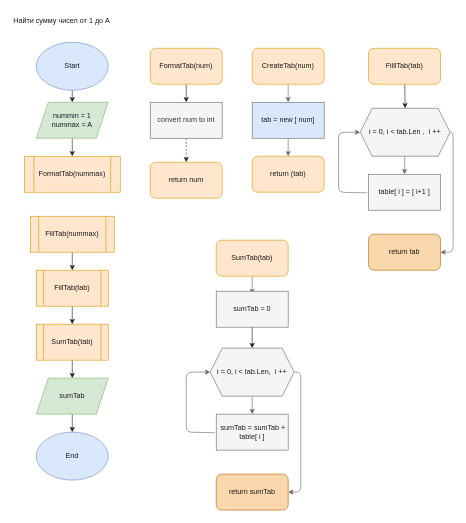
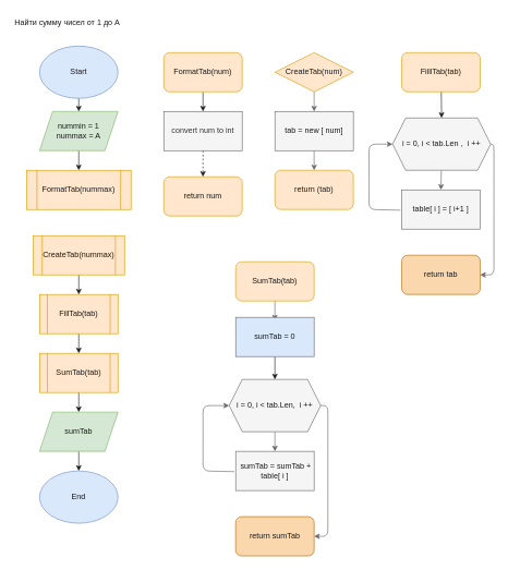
  <mxCell id="0" />
  <mxCell id="1" parent="0" />
  <mxCell id="2" value="Найти сумму чисел от 1 до А" style="text;whiteSpace=wrap;fontColor=#1A1A1A;" vertex="1" parent="1"><mxGeometry x="20" y="20" width="270" height="50" as="geometry" /></mxCell>
  <mxCell id="3" style="edgeStyle=none;html=1;fontColor=#1A1A1A;strokeColor=#1A1A1A;" edge="1" parent="1" source="4"><mxGeometry relative="1" as="geometry"><mxPoint x="120" y="170" as="targetPoint" /></mxGeometry></mxCell>
  <mxCell id="4" value="&lt;font color=&quot;#1a1a1a&quot;&gt;Start&lt;/font&gt;" style="ellipse;whiteSpace=wrap;html=1;fillColor=#dae8fc;strokeColor=#6c8ebf;" vertex="1" parent="1"><mxGeometry x="60" y="70" width="120" height="80" as="geometry" /></mxCell>
  <mxCell id="5" style="edgeStyle=none;html=1;entryX=0.5;entryY=0;entryDx=0;entryDy=0;fontColor=#1A1A1A;strokeColor=#1A1A1A;" edge="1" parent="1" source="6"><mxGeometry relative="1" as="geometry"><mxPoint x="120" y="260" as="targetPoint" /></mxGeometry></mxCell>
  <mxCell id="6" value="&lt;font color=&quot;#1a1a1a&quot;&gt;nummin = 1&lt;br&gt;nummax = A&lt;br&gt;&lt;/font&gt;" style="shape=parallelogram;perimeter=parallelogramPerimeter;whiteSpace=wrap;html=1;fixedSize=1;fillColor=#d5e8d4;strokeColor=#82b366;" vertex="1" parent="1"><mxGeometry x="60" y="170" width="120" height="60" as="geometry" /></mxCell>
  <mxCell id="7" value="&lt;font color=&quot;#1a1a1a&quot;&gt;FormatTab(nummax)&lt;/font&gt;" style="shape=process;whiteSpace=wrap;html=1;backgroundOutline=1;fillColor=#ffe6cc;strokeColor=#d79b00;" vertex="1" parent="1"><mxGeometry x="40" y="260" width="160" height="60" as="geometry" /></mxCell>
  <mxCell id="8" value="" style="edgeStyle=none;html=1;fontColor=#1A1A1A;strokeColor=#1A1A1A;" edge="1" parent="1" source="9"><mxGeometry relative="1" as="geometry"><mxPoint x="120" y="630" as="targetPoint" /></mxGeometry></mxCell>
  <mxCell id="9" value="&lt;font color=&quot;#1a1a1a&quot;&gt;SumTab(tab)&lt;/font&gt;" style="shape=process;whiteSpace=wrap;html=1;backgroundOutline=1;fillColor=#ffe6cc;strokeColor=#d79b00;" vertex="1" parent="1"><mxGeometry x="60" y="540" width="120" height="60" as="geometry" /></mxCell>
  <mxCell id="10" style="edgeStyle=none;html=1;exitX=0.5;exitY=1;exitDx=0;exitDy=0;fontColor=#1A1A1A;strokeColor=#1A1A1A;" edge="1" parent="1"><mxGeometry relative="1" as="geometry"><mxPoint x="120" y="720" as="targetPoint" /><mxPoint x="120" y="690" as="sourcePoint" /></mxGeometry></mxCell>
  <mxCell id="11" value="&lt;font color=&quot;#1a1a1a&quot;&gt;End&lt;/font&gt;" style="ellipse;whiteSpace=wrap;html=1;fillColor=#dae8fc;strokeColor=#6c8ebf;" vertex="1" parent="1"><mxGeometry x="60" y="720" width="120" height="80" as="geometry" /></mxCell>
  <mxCell id="12" value="" style="edgeStyle=none;html=1;fontColor=#1A1A1A;strokeColor=#1A1A1A;" edge="1" parent="1" source="13"><mxGeometry relative="1" as="geometry"><mxPoint x="120" y="450" as="targetPoint" /></mxGeometry></mxCell>
- <mxCell id="13" value="&lt;font color=&quot;#1a1a1a&quot;&gt;FillTab(nummax)&lt;/font&gt;" style="shape=process;whiteSpace=wrap;html=1;backgroundOutline=1;fillColor=#ffe6cc;strokeColor=#d79b00;" vertex="1" parent="1"><mxGeometry x="50" y="360" width="140" height="60" as="geometry" /></mxCell>
+ <mxCell id="13" value="&lt;font color=&quot;#1a1a1a&quot;&gt;CreateTab(nummax)&lt;/font&gt;" style="shape=process;whiteSpace=wrap;html=1;backgroundOutline=1;fillColor=#ffe6cc;strokeColor=#d79b00;" vertex="1" parent="1"><mxGeometry x="50" y="360" width="140" height="60" as="geometry" /></mxCell>
  <mxCell id="14" style="edgeStyle=none;html=1;entryX=0.5;entryY=0;entryDx=0;entryDy=0;fontColor=#1A1A1A;strokeColor=#1A1A1A;" edge="1" parent="1" source="15" target="9"><mxGeometry relative="1" as="geometry" /></mxCell>
  <mxCell id="15" value="&lt;font color=&quot;#1a1a1a&quot;&gt;FillTab(tab)&lt;/font&gt;" style="shape=process;whiteSpace=wrap;html=1;backgroundOutline=1;fillColor=#ffe6cc;strokeColor=#d79b00;" vertex="1" parent="1"><mxGeometry x="60" y="450" width="120" height="60" as="geometry" /></mxCell>
  <mxCell id="16" style="edgeStyle=none;html=1;exitX=0.5;exitY=1;exitDx=0;exitDy=0;fontColor=#1A1A1A;strokeColor=#1A1A1A;" edge="1" parent="1" source="17"><mxGeometry relative="1" as="geometry"><mxPoint x="310" y="170" as="targetPoint" /></mxGeometry></mxCell>
  <mxCell id="17" value="&lt;span style=&quot;color: rgb(26 , 26 , 26)&quot;&gt;FormatTab(num)&lt;/span&gt;" style="rounded=1;whiteSpace=wrap;html=1;fillColor=#ffe6cc;strokeColor=#d79b00;" vertex="1" parent="1"><mxGeometry x="250" y="80" width="120" height="60" as="geometry" /></mxCell>
  <mxCell id="18" style="edgeStyle=none;html=1;entryX=0.5;entryY=0;entryDx=0;entryDy=0;fontColor=#1A1A1A;strokeColor=#1A1A1A;dashed=1;" edge="1" parent="1" source="19" target="20"><mxGeometry relative="1" as="geometry" /></mxCell>
  <mxCell id="19" value="convert num to int" style="rounded=0;whiteSpace=wrap;html=1;fontColor=#333333;fillColor=#f5f5f5;strokeColor=#666666;" vertex="1" parent="1"><mxGeometry x="250" y="170" width="120" height="60" as="geometry" /></mxCell>
  <mxCell id="20" value="&lt;span style=&quot;color: rgb(26 , 26 , 26)&quot;&gt;return num&lt;/span&gt;" style="rounded=1;whiteSpace=wrap;html=1;fillColor=#ffe6cc;strokeColor=#d79b00;" vertex="1" parent="1"><mxGeometry x="250" y="270" width="120" height="60" as="geometry" /></mxCell>
  <mxCell id="21" style="edgeStyle=none;html=1;fontColor=#FFFFFF;fillColor=#f5f5f5;strokeColor=#666666;" edge="1" parent="1" source="22"><mxGeometry relative="1" as="geometry"><mxPoint x="480" y="170" as="targetPoint" /></mxGeometry></mxCell>
- <mxCell id="22" value="&lt;font color=&quot;#1a1a1a&quot;&gt;CreateTab(num)&lt;/font&gt;" style="rounded=1;whiteSpace=wrap;html=1;fillColor=#ffe6cc;strokeColor=#d79b00;" vertex="1" parent="1"><mxGeometry x="420" y="80" width="120" height="60" as="geometry" /></mxCell>
+ <mxCell id="22" value="&lt;font color=&quot;#1a1a1a&quot;&gt;CreateTab(num)&lt;/font&gt;" style="rhombus;whiteSpace=wrap;html=1;fillColor=#ffe6cc;strokeColor=#d79b00;" vertex="1" parent="1"><mxGeometry x="420" y="80" width="120" height="60" as="geometry" /></mxCell>
  <mxCell id="23" style="edgeStyle=none;html=1;entryX=0.5;entryY=0;entryDx=0;entryDy=0;fontColor=#1A1A1A;fillColor=#f5f5f5;strokeColor=#666666;" edge="1" parent="1" source="24"><mxGeometry relative="1" as="geometry"><mxPoint x="480" y="260" as="targetPoint" /></mxGeometry></mxCell>
- <mxCell id="24" value="tab = new [ num]" style="rounded=0;whiteSpace=wrap;html=1;fillColor=#dae8fc;fontColor=#1A1A1A;strokeColor=#666666;" vertex="1" parent="1"><mxGeometry x="420" y="170" width="120" height="60" as="geometry" /></mxCell>
+ <mxCell id="24" value="tab = new [ num]" style="rounded=0;whiteSpace=wrap;html=1;fillColor=#f5f5f5;fontColor=#1A1A1A;strokeColor=#666666;" vertex="1" parent="1"><mxGeometry x="420" y="170" width="120" height="60" as="geometry" /></mxCell>
  <mxCell id="25" value="&lt;font color=&quot;#1a1a1a&quot;&gt;return (tab)&lt;/font&gt;" style="rounded=1;whiteSpace=wrap;html=1;fillColor=#ffe6cc;strokeColor=#d79b00;" vertex="1" parent="1"><mxGeometry x="420" y="260" width="120" height="60" as="geometry" /></mxCell>
  <mxCell id="26" style="edgeStyle=none;html=1;entryX=0.5;entryY=0;entryDx=0;entryDy=0;fontColor=#1A1A1A;strokeColor=#1A1A1A;" edge="1" parent="1" source="27" target="30"><mxGeometry relative="1" as="geometry" /></mxCell>
  <mxCell id="27" value="&lt;font color=&quot;#1a1a1a&quot;&gt;FilllTab(tab)&lt;/font&gt;" style="rounded=1;whiteSpace=wrap;html=1;fillColor=#ffe6cc;strokeColor=#d79b00;" vertex="1" parent="1"><mxGeometry x="614" y="80" width="120" height="60" as="geometry" /></mxCell>
  <mxCell id="28" style="edgeStyle=none;html=1;fontColor=#1A1A1A;fillColor=#f5f5f5;strokeColor=#666666;" edge="1" parent="1" source="30"><mxGeometry relative="1" as="geometry"><mxPoint x="674" y="290" as="targetPoint" /></mxGeometry></mxCell>
  <mxCell id="29" style="edgeStyle=none;html=1;fontColor=#1A1A1A;entryX=1;entryY=0.5;entryDx=0;entryDy=0;exitX=1;exitY=0.5;exitDx=0;exitDy=0;fillColor=#f5f5f5;strokeColor=#666666;" edge="1" parent="1" source="30" target="33"><mxGeometry relative="1" as="geometry"><mxPoint x="774" y="220" as="targetPoint" /><mxPoint x="755" y="220" as="sourcePoint" /><Array as="points"><mxPoint x="755" y="220" /><mxPoint x="755" y="320" /><mxPoint x="755" y="420" /></Array></mxGeometry></mxCell>
  <mxCell id="30" value="i = 0, i &amp;lt; tab.Len ,&amp;nbsp; i ++" style="shape=hexagon;perimeter=hexagonPerimeter2;whiteSpace=wrap;html=1;fixedSize=1;fontColor=#1A1A1A;fillColor=#f5f5f5;strokeColor=#666666;" vertex="1" parent="1"><mxGeometry x="600" y="180" width="150" height="80" as="geometry" /></mxCell>
  <mxCell id="31" style="edgeStyle=none;html=1;entryX=0;entryY=0.5;entryDx=0;entryDy=0;fontColor=#1A1A1A;exitX=-0.017;exitY=0.388;exitDx=0;exitDy=0;exitPerimeter=0;fillColor=#f5f5f5;strokeColor=#666666;" edge="1" parent="1" target="30"><mxGeometry relative="1" as="geometry"><mxPoint x="611.96" y="321.04" as="sourcePoint" /><Array as="points"><mxPoint x="564" y="320" /><mxPoint x="564" y="280" /><mxPoint x="564" y="220" /></Array></mxGeometry></mxCell>
  <mxCell id="32" value="table[ i ] = [ i+1 ]" style="rounded=0;whiteSpace=wrap;html=1;fontColor=#1A1A1A;fillColor=#f5f5f5;strokeColor=#666666;" vertex="1" parent="1"><mxGeometry x="614" y="290" width="120" height="60" as="geometry" /></mxCell>
  <mxCell id="33" value="&lt;font color=&quot;#1a1a1a&quot;&gt;return tab&lt;/font&gt;&lt;span style=&quot;color: rgba(0 , 0 , 0 , 0) ; font-family: monospace ; font-size: 0px&quot;&gt;%3CmxGraphModel%3E%3Croot%3E%3CmxCell%20id%3D%220%22%2F%3E%3CmxCell%20id%3D%221%22%20parent%3D%220%22%2F%3E%3CmxCell%20id%3D%222%22%20style%3D%22edgeStyle%3Dnone%3Bhtml%3D1%3BfontColor%3D%23FFFFFF%3BfillColor%3D%23f5f5f5%3BstrokeColor%3D%23666666%3B%22%20edge%3D%221%22%20source%3D%223%22%20parent%3D%221%22%3E%3CmxGeometry%20relative%3D%221%22%20as%3D%22geometry%22%3E%3CmxPoint%20x%3D%22700%22%20y%3D%22160%22%20as%3D%22targetPoint%22%2F%3E%3C%2FmxGeometry%3E%3C%2FmxCell%3E%3CmxCell%20id%3D%223%22%20value%3D%22%26lt%3Bfont%20color%3D%26quot%3B%231a1a1a%26quot%3B%26gt%3BAddTable(table)%26lt%3B%2Ffont%26gt%3B%22%20style%3D%22rounded%3D1%3BwhiteSpace%3Dwrap%3Bhtml%3D1%3BfillColor%3D%23ffe6cc%3BstrokeColor%3D%23d79b00%3B%22%20vertex%3D%221%22%20parent%3D%221%22%3E%3CmxGeometry%20x%3D%22640%22%20y%3D%2270%22%20width%3D%22120%22%20height%3D%2260%22%20as%3D%22geometry%22%2F%3E%3C%2FmxCell%3E%3CmxCell%20id%3D%224%22%20style%3D%22edgeStyle%3Dnone%3Bhtml%3D1%3BfontColor%3D%231A1A1A%3BfillColor%3D%23f5f5f5%3BstrokeColor%3D%23666666%3B%22%20edge%3D%221%22%20source%3D%226%22%20parent%3D%221%22%3E%3CmxGeometry%20relative%3D%221%22%20as%3D%22geometry%22%3E%3CmxPoint%20x%3D%22700%22%20y%3D%22270%22%20as%3D%22targetPoint%22%2F%3E%3C%2FmxGeometry%3E%3C%2FmxCell%3E%3CmxCell%20id%3D%225%22%20style%3D%22edgeStyle%3Dnone%3Bhtml%3D1%3BfontColor%3D%231A1A1A%3BentryX%3D1%3BentryY%3D0.5%3BentryDx%3D0%3BentryDy%3D0%3BexitX%3D1%3BexitY%3D0.5%3BexitDx%3D0%3BexitDy%3D0%3BfillColor%3D%23f5f5f5%3BstrokeColor%3D%23666666%3B%22%20edge%3D%221%22%20source%3D%226%22%20target%3D%229%22%20parent%3D%221%22%3E%3CmxGeometry%20relative%3D%221%22%20as%3D%22geometry%22%3E%3CmxPoint%20x%3D%22800%22%20y%3D%22200%22%20as%3D%22targetPoint%22%2F%3E%3CmxPoint%20x%3D%22781%22%20y%3D%22200%22%20as%3D%22sourcePoint%22%2F%3E%3CArray%20as%3D%22points%22%3E%3CmxPoint%20x%3D%22781%22%20y%3D%22200%22%2F%3E%3CmxPoint%20x%3D%22781%22%20y%3D%22300%22%2F%3E%3CmxPoint%20x%3D%22781%22%20y%3D%22400%22%2F%3E%3C%2FArray%3E%3C%2FmxGeometry%3E%3C%2FmxCell%3E%3CmxCell%20id%3D%226%22%20value%3D%22i%20%3D%200%2C%20i%20%26amp%3Blt%3B%20table.Len%2C%26amp%3Bnbsp%3B%20i%20%2B%2B%22%20style%3D%22shape%3Dhexagon%3Bperimeter%3DhexagonPerimeter2%3BwhiteSpace%3Dwrap%3Bhtml%3D1%3BfixedSize%3D1%3BfontColor%3D%231A1A1A%3BfillColor%3D%23f5f5f5%3BstrokeColor%3D%23666666%3B%22%20vertex%3D%221%22%20parent%3D%221%22%3E%3CmxGeometry%20x%3D%22630%22%20y%3D%22160%22%20width%3D%22140%22%20height%3D%2280%22%20as%3D%22geometry%22%2F%3E%3C%2FmxCell%3E%3CmxCell%20id%3D%227%22%20style%3D%22edgeStyle%3Dnone%3Bhtml%3D1%3BentryX%3D0%3BentryY%3D0.5%3BentryDx%3D0%3BentryDy%3D0%3BfontColor%3D%231A1A1A%3BexitX%3D-0.017%3BexitY%3D0.388%3BexitDx%3D0%3BexitDy%3D0%3BexitPerimeter%3D0%3BfillColor%3D%23f5f5f5%3BstrokeColor%3D%23666666%3B%22%20edge%3D%221%22%20target%3D%226%22%20parent%3D%221%22%3E%3CmxGeometry%20relative%3D%221%22%20as%3D%22geometry%22%3E%3CmxPoint%20x%3D%22637.96%22%20y%3D%22301.04%22%20as%3D%22sourcePoint%22%2F%3E%3CArray%20as%3D%22points%22%3E%3CmxPoint%20x%3D%22590%22%20y%3D%22300%22%2F%3E%3CmxPoint%20x%3D%22590%22%20y%3D%22260%22%2F%3E%3CmxPoint%20x%3D%22590%22%20y%3D%22200%22%2F%3E%3C%2FArray%3E%3C%2FmxGeometry%3E%3C%2FmxCell%3E%3CmxCell%20id%3D%228%22%20value%3D%22table%5B%20i%20%5D%20%3D%20table%5B%20i%20%5D%20*%20table%5B%20i%20%5D%20*%20table%5B%20i%20%5D%22%20style%3D%22rounded%3D0%3BwhiteSpace%3Dwrap%3Bhtml%3D1%3BfontColor%3D%231A1A1A%3BfillColor%3D%23f5f5f5%3BstrokeColor%3D%23666666%3B%22%20vertex%3D%221%22%20parent%3D%221%22%3E%3CmxGeometry%20x%3D%22640%22%20y%3D%22270%22%20width%3D%22120%22%20height%3D%2260%22%20as%3D%22geometry%22%2F%3E%3C%2FmxCell%3E%3CmxCell%20id%3D%229%22%20value%3D%22%26lt%3Bfont%20color%3D%26quot%3B%231a1a1a%26quot%3B%26gt%3Breturn%20table%26lt%3B%2Ffont%26gt%3B%22%20style%3D%22rounded%3D1%3BwhiteSpace%3Dwrap%3Bhtml%3D1%3BfillColor%3D%23fad7ac%3BstrokeColor%3D%23b46504%3B%22%20vertex%3D%221%22%20parent%3D%221%22%3E%3CmxGeometry%20x%3D%22640%22%20y%3D%22370%22%20width%3D%22120%22%20height%3D%2260%22%20as%3D%22geometry%22%2F%3E%3C%2FmxCell%3E%3C%2Froot%3E%3C%2FmxGraphModel%3E&lt;/span&gt;" style="rounded=1;whiteSpace=wrap;html=1;fillColor=#fad7ac;strokeColor=#b46504;" vertex="1" parent="1"><mxGeometry x="614" y="390" width="120" height="60" as="geometry" /></mxCell>
  <mxCell id="34" style="edgeStyle=none;html=1;fontColor=#FFFFFF;fillColor=#f5f5f5;strokeColor=#666666;" edge="1" parent="1" source="35"><mxGeometry relative="1" as="geometry"><mxPoint x="420" y="490" as="targetPoint" /></mxGeometry></mxCell>
  <mxCell id="35" value="&lt;font color=&quot;#1a1a1a&quot;&gt;SumTab(tab)&lt;/font&gt;" style="rounded=1;whiteSpace=wrap;html=1;fillColor=#ffe6cc;strokeColor=#d79b00;" vertex="1" parent="1"><mxGeometry x="360" y="400" width="120" height="60" as="geometry" /></mxCell>
  <mxCell id="36" style="edgeStyle=none;html=1;fontColor=#1A1A1A;fillColor=#f5f5f5;strokeColor=#666666;" edge="1" parent="1" source="38"><mxGeometry relative="1" as="geometry"><mxPoint x="420" y="690" as="targetPoint" /></mxGeometry></mxCell>
  <mxCell id="37" style="edgeStyle=none;html=1;fontColor=#1A1A1A;entryX=1;entryY=0.5;entryDx=0;entryDy=0;exitX=1;exitY=0.5;exitDx=0;exitDy=0;fillColor=#f5f5f5;strokeColor=#666666;" edge="1" parent="1" source="38" target="41"><mxGeometry relative="1" as="geometry"><mxPoint x="520" y="620" as="targetPoint" /><mxPoint x="501" y="620" as="sourcePoint" /><Array as="points"><mxPoint x="501" y="620" /><mxPoint x="501" y="720" /><mxPoint x="501" y="820" /></Array></mxGeometry></mxCell>
  <mxCell id="38" value="i = 0, i &amp;lt; tab.Len,&amp;nbsp; i ++" style="shape=hexagon;perimeter=hexagonPerimeter2;whiteSpace=wrap;html=1;fixedSize=1;fontColor=#1A1A1A;fillColor=#f5f5f5;strokeColor=#666666;" vertex="1" parent="1"><mxGeometry x="350" y="580" width="140" height="80" as="geometry" /></mxCell>
  <mxCell id="39" style="edgeStyle=none;html=1;entryX=0;entryY=0.5;entryDx=0;entryDy=0;fontColor=#1A1A1A;exitX=-0.017;exitY=0.388;exitDx=0;exitDy=0;exitPerimeter=0;fillColor=#f5f5f5;strokeColor=#666666;" edge="1" parent="1" target="38"><mxGeometry relative="1" as="geometry"><mxPoint x="357.96" y="721.04" as="sourcePoint" /><Array as="points"><mxPoint x="310" y="720" /><mxPoint x="310" y="680" /><mxPoint x="310" y="620" /></Array></mxGeometry></mxCell>
  <mxCell id="40" value="&amp;nbsp;sumTab = sumTab&amp;nbsp;+ table[ i ]" style="rounded=0;whiteSpace=wrap;html=1;fontColor=#1A1A1A;fillColor=#f5f5f5;strokeColor=#666666;" vertex="1" parent="1"><mxGeometry x="360" y="690" width="120" height="60" as="geometry" /></mxCell>
  <mxCell id="41" value="&lt;font color=&quot;#1a1a1a&quot;&gt;return sumTab&lt;/font&gt;" style="rounded=1;whiteSpace=wrap;html=1;fillColor=#fad7ac;strokeColor=#b46504;" vertex="1" parent="1"><mxGeometry x="360" y="790" width="120" height="60" as="geometry" /></mxCell>
  <mxCell id="42" style="edgeStyle=none;html=1;entryX=0.5;entryY=0;entryDx=0;entryDy=0;fontColor=#1A1A1A;strokeColor=#1A1A1A;" edge="1" parent="1" source="43" target="38"><mxGeometry relative="1" as="geometry" /></mxCell>
- <mxCell id="43" value="sumTab = 0" style="rounded=0;whiteSpace=wrap;html=1;fontColor=#1A1A1A;fillColor=#f5f5f5;strokeColor=#666666;" vertex="1" parent="1"><mxGeometry x="360" y="485" width="120" height="60" as="geometry" /></mxCell>
+ <mxCell id="43" value="sumTab = 0" style="rounded=0;whiteSpace=wrap;html=1;fontColor=#1A1A1A;fillColor=#dae8fc;strokeColor=#666666;" vertex="1" parent="1"><mxGeometry x="360" y="485" width="120" height="60" as="geometry" /></mxCell>
  <mxCell id="44" value="&lt;font color=&quot;#1a1a1a&quot;&gt;sumTab&lt;br&gt;&lt;/font&gt;" style="shape=parallelogram;perimeter=parallelogramPerimeter;whiteSpace=wrap;html=1;fixedSize=1;fillColor=#d5e8d4;strokeColor=#82b366;" vertex="1" parent="1"><mxGeometry x="60" y="630" width="120" height="60" as="geometry" /></mxCell>
